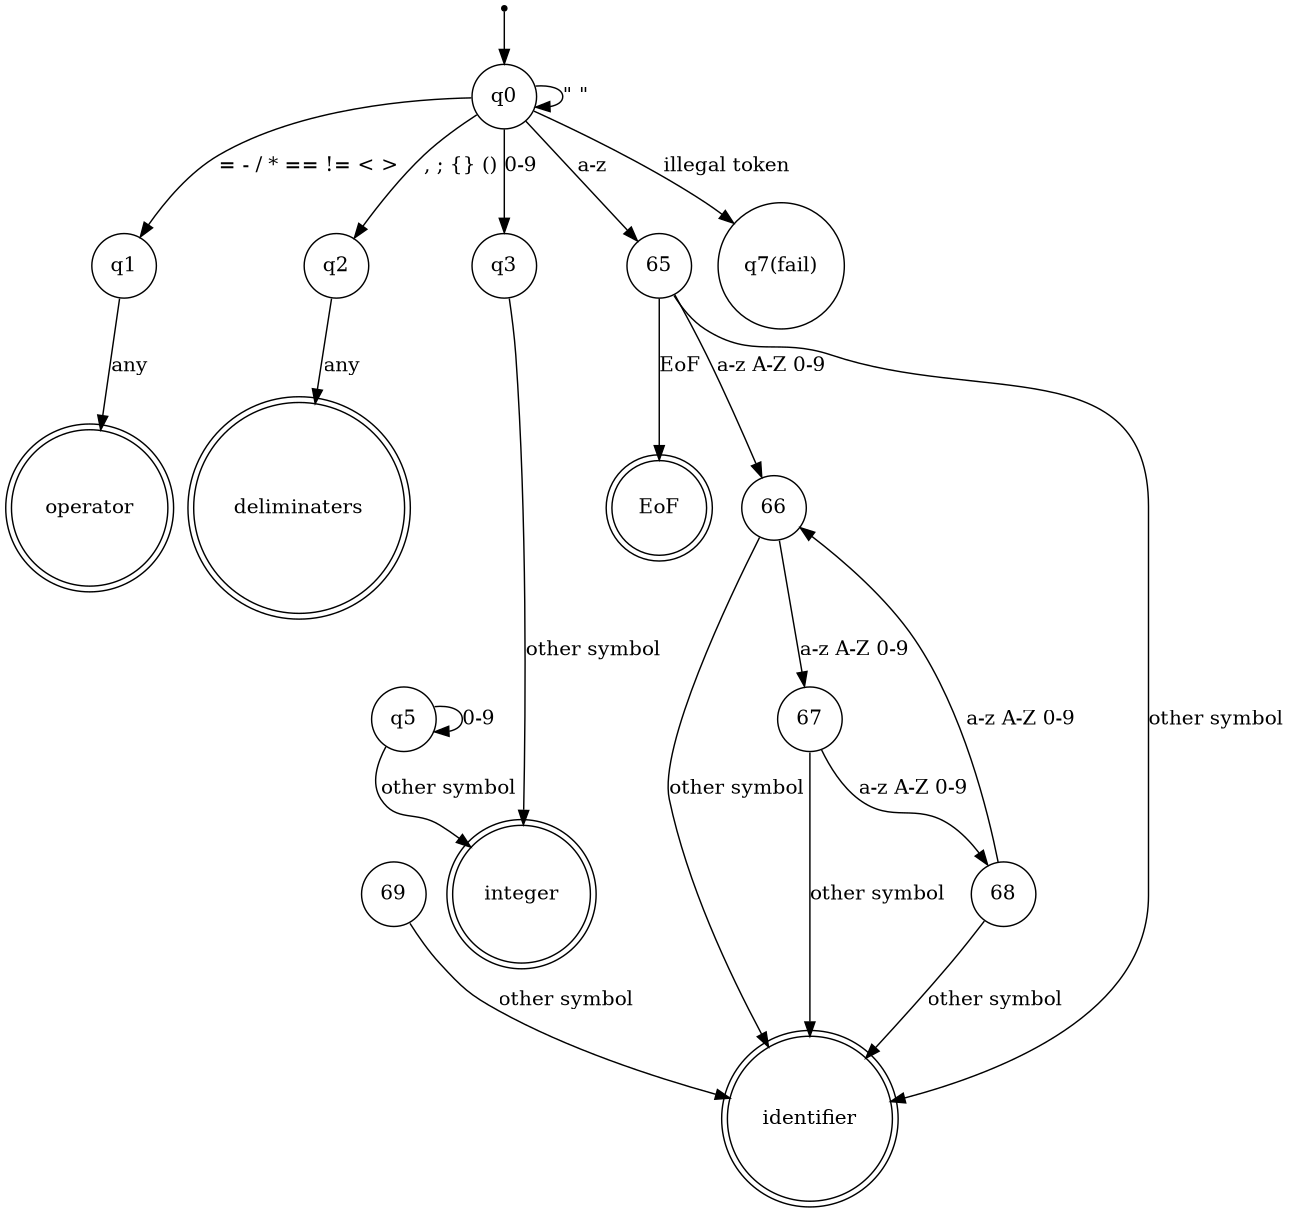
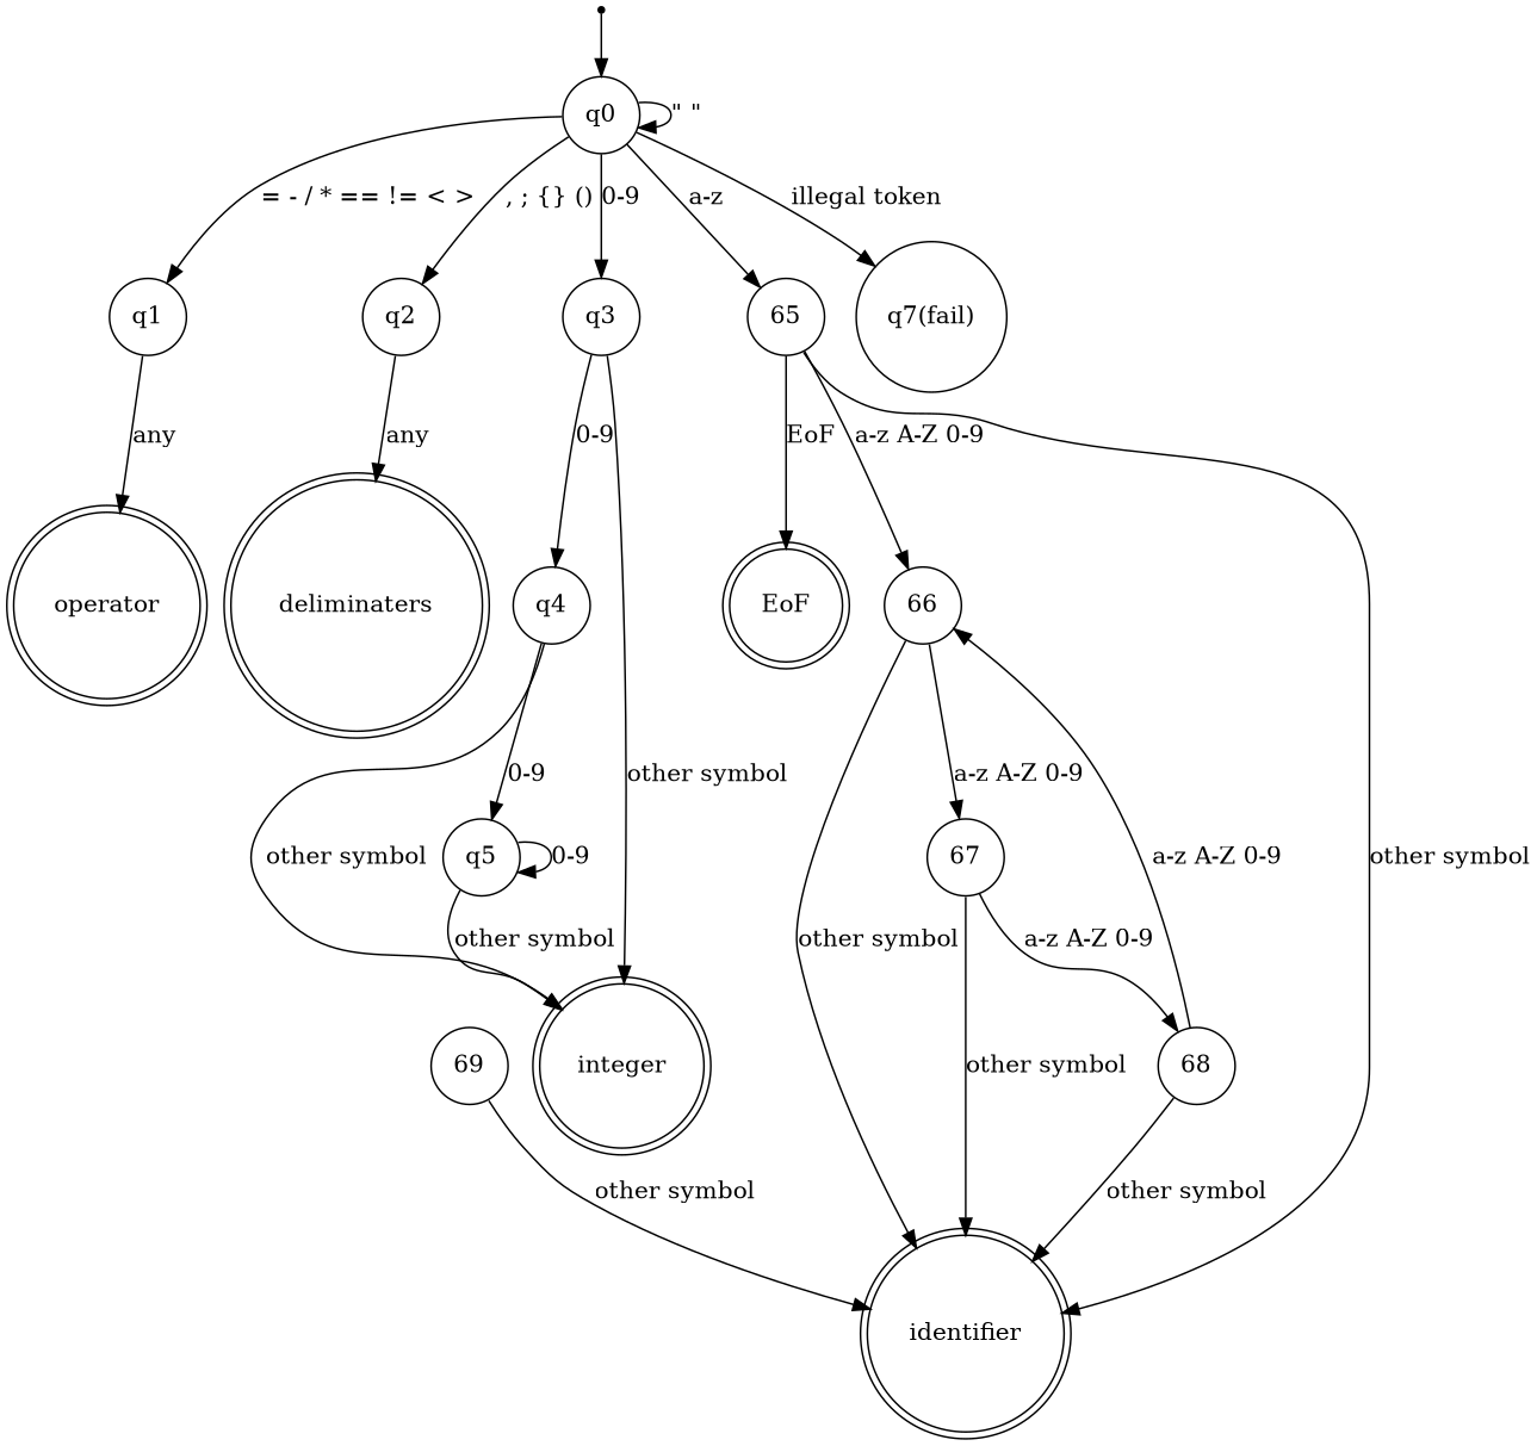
  digraph {
    rankdir=TB
    node [fontsize=14 shape=circle]
    n1 [label=q0]
    n2 [label=q1]
    n3 [label=q2]
    n4 [label=q3]
    n5 [label=65]
    n6 [label="q7(fail)"]
    n7 [label=operator shape=doublecircle]
    n8 [label=deliminaters shape=doublecircle]
+   n9 [label=q4]
    n10 [label=integer shape=doublecircle]
    n11 [label=EoF shape=doublecircle]
    n12 [label=66]
    n13 [label=identifier shape=doublecircle]
    n14 [label=q5]
    n15 [label=67]
    n16 [label=68]
    n17 [label=69]
    n18 [label="q7(fail)" shape=point]
    n1 -> n1 [label="\" \""]
    n1 -> n2 [label="= - / * == != < >"]
    n1 -> n3 [label=", ; {} ()"]
    n1 -> n4 [label="0-9"]
    n1 -> n5 [label="a-z"]
    n1 -> n6 [label="illegal token"]
    n2 -> n7 [label=any]
    n3 -> n8 [label=any]
+   n4 -> n9 [label="0-9"]
    n4 -> n10 [label="other symbol"]
    n5 -> n11 [label=EoF]
    n5 -> n12 [label="a-z A-Z 0-9"]
    n5 -> n13 [label="other symbol"]
+   n9 -> n10 [label="other symbol"]
+   n9 -> n14 [label="0-9"]
    n12 -> n13 [label="other symbol"]
    n12 -> n15 [label="a-z A-Z 0-9"]
    n14 -> n10 [label="other symbol"]
    n14 -> n14 [label="0-9"]
    n15 -> n13 [label="other symbol"]
    n15 -> n16 [label="a-z A-Z 0-9"]
    n16 -> n12 [label="a-z A-Z 0-9"]
    n16 -> n13 [label="other symbol"]
    n17 -> n13 [label="other symbol"]
    n18 -> n1
  }
